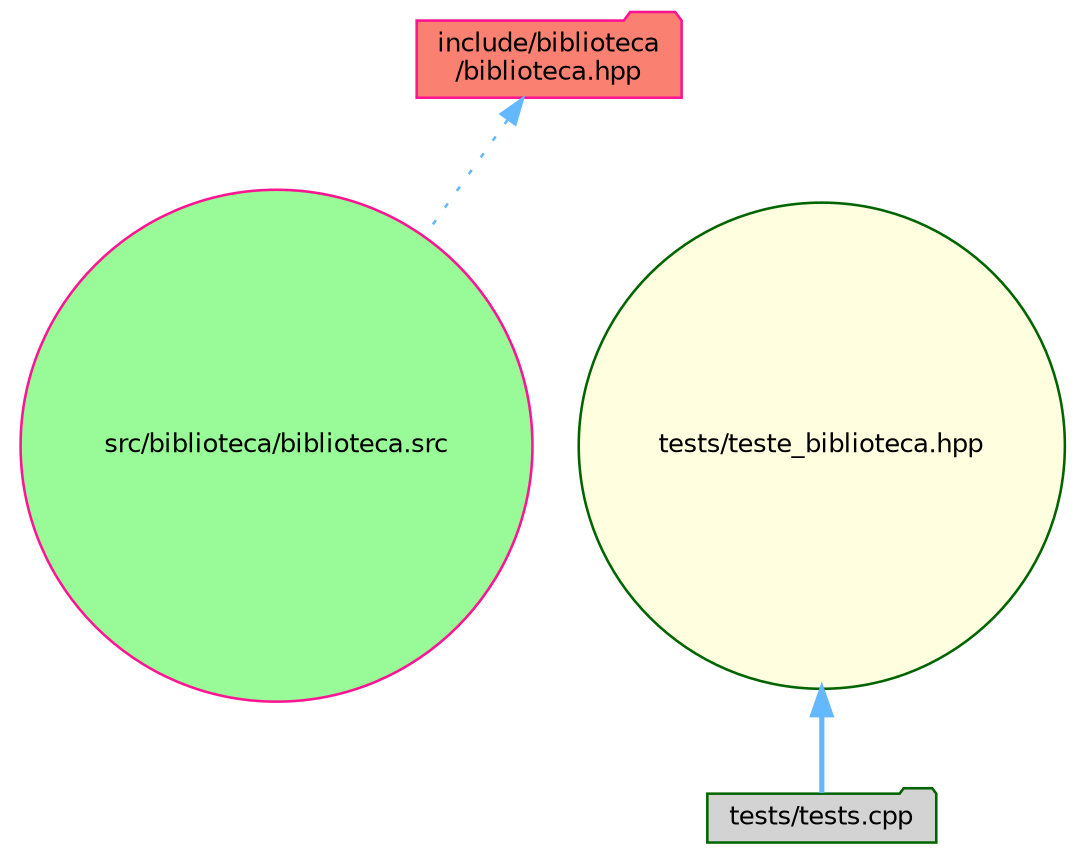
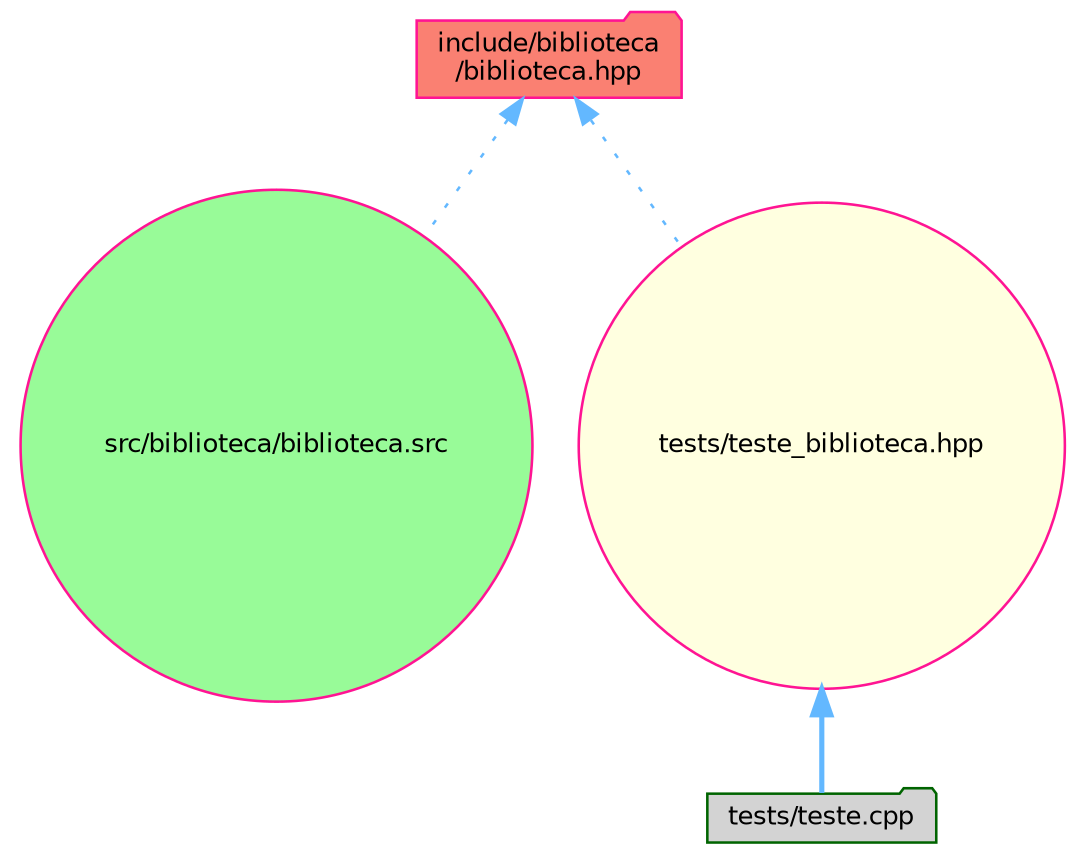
  digraph {
    node [color=deeppink fontname=Helvetica fontsize=10 shape=folder style=filled]
    edge [color=steelblue1 dir=back fontname=Helvetica fontsize=10 labelfontname=Helvetica labelfontsize=10 style=dotted]
    n1 [fillcolor=salmon fontcolor=black height=0.2 label="include/biblioteca\l/biblioteca.hpp" width=0.4]
    n2 [fillcolor=palegreen height=0.2 label="src/biblioteca/biblioteca.src" shape=circle width=0.4]
-   n3 [color=darkgreen fillcolor=lightyellow height=0.2 label="tests/teste_biblioteca.hpp" shape=circle width=0.4]
-   n4 [color=darkgreen fillcolor=lightgrey height=0.2 label="tests/tests.cpp" width=0.4]
+   n3 [fillcolor=lightyellow height=0.2 label="tests/teste_biblioteca.hpp" shape=circle width=0.4]
+   n4 [color=darkgreen fillcolor=lightgrey height=0.2 label="tests/teste.cpp" width=0.4]
    n1 -> n2
+   n1 -> n3
    n3 -> n4 [style=bold]
  }
